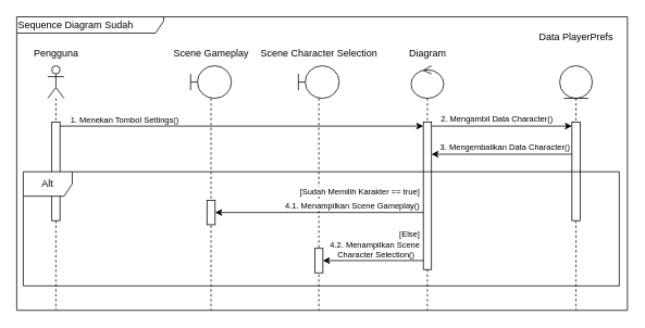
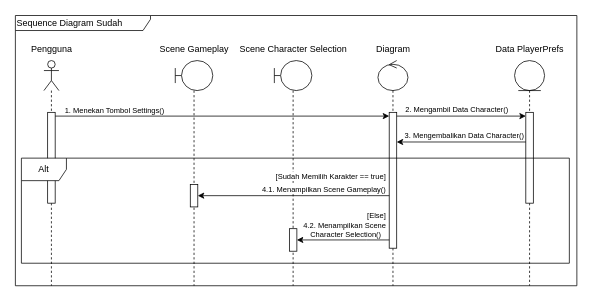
  <mxCell id="0" />
  <mxCell id="1" parent="0" />
  <mxCell id="2" value="&lt;div&gt;&lt;/div&gt;" style="shape=umlLifeline;perimeter=lifelinePerimeter;whiteSpace=wrap;html=1;container=1;dropTarget=0;collapsible=0;recursiveResize=0;outlineConnect=0;portConstraint=eastwest;newEdgeStyle={&quot;curved&quot;:0,&quot;rounded&quot;:0};participant=umlActor;size=40;" parent="1" vertex="1"><mxGeometry x="58" y="80" width="20" height="300" as="geometry" /></mxCell>
  <mxCell id="3" value="" style="html=1;points=[[0,0,0,0,5],[0,1,0,0,-5],[1,0,0,0,5],[1,1,0,0,-5]];perimeter=orthogonalPerimeter;outlineConnect=0;targetShapes=umlLifeline;portConstraint=eastwest;newEdgeStyle={&quot;curved&quot;:0,&quot;rounded&quot;:0};" parent="2" vertex="1"><mxGeometry x="5" y="69" width="10" height="121" as="geometry" /></mxCell>
  <mxCell id="4" value="&lt;div&gt;Pengguna&lt;/div&gt;" style="text;html=1;align=center;verticalAlign=middle;resizable=0;points=[];autosize=1;strokeColor=none;fillColor=none;" parent="1" vertex="1"><mxGeometry x="28" y="50" width="80" height="30" as="geometry" /></mxCell>
  <mxCell id="5" value="" style="shape=umlLifeline;perimeter=lifelinePerimeter;whiteSpace=wrap;html=1;container=1;dropTarget=0;collapsible=0;recursiveResize=0;outlineConnect=0;portConstraint=eastwest;newEdgeStyle={&quot;curved&quot;:0,&quot;rounded&quot;:0};participant=umlBoundary;" parent="1" vertex="1"><mxGeometry x="365" y="80" width="50" height="300" as="geometry" /></mxCell>
  <mxCell id="6" value="" style="html=1;points=[[0,0,0,0,5],[0,1,0,0,-5],[1,0,0,0,5],[1,1,0,0,-5]];perimeter=orthogonalPerimeter;outlineConnect=0;targetShapes=umlLifeline;portConstraint=eastwest;newEdgeStyle={&quot;curved&quot;:0,&quot;rounded&quot;:0};" parent="5" vertex="1"><mxGeometry x="20" y="224" width="10" height="30" as="geometry" /></mxCell>
  <mxCell id="7" value="&lt;div&gt;Scene Character Selection&lt;/div&gt;" style="text;html=1;align=center;verticalAlign=middle;resizable=0;points=[];autosize=1;strokeColor=none;fillColor=none;" parent="1" vertex="1"><mxGeometry x="305" y="50" width="170" height="30" as="geometry" /></mxCell>
  <mxCell id="8" style="edgeStyle=orthogonalEdgeStyle;rounded=0;orthogonalLoop=1;jettySize=auto;html=1;curved=0;entryX=0;entryY=0;entryDx=0;entryDy=5;entryPerimeter=0;exitX=1;exitY=0;exitDx=0;exitDy=5;exitPerimeter=0;" parent="1" source="3" target="18" edge="1"><mxGeometry relative="1" as="geometry"><mxPoint x="258" y="154" as="targetPoint" /></mxGeometry></mxCell>
  <mxCell id="9" value="1. Menekan Tombol Settings()" style="edgeLabel;html=1;align=center;verticalAlign=middle;resizable=0;points=[];fontSize=10;" parent="8" vertex="1" connectable="0"><mxGeometry x="-0.33" y="1" relative="1" as="geometry"><mxPoint x="-71" y="-8" as="offset" /></mxGeometry></mxCell>
  <mxCell id="10" value="Sequence Diagram Sudah" style="shape=umlFrame;whiteSpace=wrap;html=1;pointerEvents=0;width=180;height=20;align=left;" parent="1" vertex="1"><mxGeometry x="20" y="20" width="748" height="360" as="geometry" /></mxCell>
  <mxCell id="11" value="" style="shape=umlLifeline;perimeter=lifelinePerimeter;whiteSpace=wrap;html=1;container=1;dropTarget=0;collapsible=0;recursiveResize=0;outlineConnect=0;portConstraint=eastwest;newEdgeStyle={&quot;curved&quot;:0,&quot;rounded&quot;:0};participant=umlBoundary;" parent="1" vertex="1"><mxGeometry x="233" y="80" width="50" height="300" as="geometry" /></mxCell>
  <mxCell id="12" value="" style="html=1;points=[[0,0,0,0,5],[0,1,0,0,-5],[1,0,0,0,5],[1,1,0,0,-5]];perimeter=orthogonalPerimeter;outlineConnect=0;targetShapes=umlLifeline;portConstraint=eastwest;newEdgeStyle={&quot;curved&quot;:0,&quot;rounded&quot;:0};" parent="11" vertex="1"><mxGeometry x="20" y="165" width="10" height="30" as="geometry" /></mxCell>
  <mxCell id="13" value="&lt;div&gt;Scene Gameplay&lt;/div&gt;" style="text;html=1;align=center;verticalAlign=middle;resizable=0;points=[];autosize=1;strokeColor=none;fillColor=none;" parent="1" vertex="1"><mxGeometry x="198" y="50" width="120" height="30" as="geometry" /></mxCell>
- <mxCell id="14" value="&lt;div&gt;Data PlayerPrefs&lt;/div&gt;" style="text;html=1;align=center;verticalAlign=middle;resizable=0;points=[];autosize=1;strokeColor=none;fillColor=none;" parent="1" vertex="1"><mxGeometry x="650" y="30" width="110" height="30" as="geometry" /></mxCell>
+ <mxCell id="14" value="&lt;div&gt;Data PlayerPrefs&lt;/div&gt;" style="text;html=1;align=center;verticalAlign=middle;resizable=0;points=[];autosize=1;strokeColor=none;fillColor=none;" parent="1" vertex="1"><mxGeometry x="650" y="50" width="110" height="30" as="geometry" /></mxCell>
  <mxCell id="15" value="" style="shape=umlLifeline;perimeter=lifelinePerimeter;whiteSpace=wrap;html=1;container=1;dropTarget=0;collapsible=0;recursiveResize=0;outlineConnect=0;portConstraint=eastwest;newEdgeStyle={&quot;curved&quot;:0,&quot;rounded&quot;:0};participant=umlEntity;" parent="1" vertex="1"><mxGeometry x="685" y="80" width="40" height="300" as="geometry" /></mxCell>
  <mxCell id="16" value="" style="html=1;points=[[0,0,0,0,5],[0,1,0,0,-5],[1,0,0,0,5],[1,1,0,0,-5]];perimeter=orthogonalPerimeter;outlineConnect=0;targetShapes=umlLifeline;portConstraint=eastwest;newEdgeStyle={&quot;curved&quot;:0,&quot;rounded&quot;:0};" parent="15" vertex="1"><mxGeometry x="15" y="69" width="10" height="121" as="geometry" /></mxCell>
  <mxCell id="17" value="" style="shape=umlLifeline;perimeter=lifelinePerimeter;whiteSpace=wrap;html=1;container=1;dropTarget=0;collapsible=0;recursiveResize=0;outlineConnect=0;portConstraint=eastwest;newEdgeStyle={&quot;curved&quot;:0,&quot;rounded&quot;:0};participant=umlControl;" parent="1" vertex="1"><mxGeometry x="503" y="80" width="40" height="300" as="geometry" /></mxCell>
  <mxCell id="18" value="" style="html=1;points=[[0,0,0,0,5],[0,1,0,0,-5],[1,0,0,0,5],[1,1,0,0,-5]];perimeter=orthogonalPerimeter;outlineConnect=0;targetShapes=umlLifeline;portConstraint=eastwest;newEdgeStyle={&quot;curved&quot;:0,&quot;rounded&quot;:0};" parent="17" vertex="1"><mxGeometry x="15" y="69" width="10" height="181" as="geometry" /></mxCell>
  <mxCell id="19" value="&lt;div&gt;Diagram&lt;/div&gt;" style="text;html=1;align=center;verticalAlign=middle;resizable=0;points=[];autosize=1;strokeColor=none;fillColor=none;" parent="1" vertex="1"><mxGeometry x="493" y="50" width="60" height="30" as="geometry" /></mxCell>
  <mxCell id="20" style="edgeStyle=orthogonalEdgeStyle;rounded=0;orthogonalLoop=1;jettySize=auto;html=1;curved=0;exitX=1;exitY=0;exitDx=0;exitDy=5;exitPerimeter=0;entryX=0;entryY=0;entryDx=0;entryDy=5;entryPerimeter=0;" parent="1" source="18" target="16" edge="1"><mxGeometry relative="1" as="geometry" /></mxCell>
  <mxCell id="21" value="2. Mengambil Data Character()" style="edgeLabel;html=1;align=center;verticalAlign=middle;resizable=0;points=[];fontSize=10;" parent="20" vertex="1" connectable="0"><mxGeometry x="-0.106" y="1" relative="1" as="geometry"><mxPoint x="2" y="-9" as="offset" /></mxGeometry></mxCell>
  <mxCell id="22" style="edgeStyle=orthogonalEdgeStyle;rounded=0;orthogonalLoop=1;jettySize=auto;html=1;curved=0;" parent="1" edge="1"><mxGeometry relative="1" as="geometry"><mxPoint x="700" y="188.5" as="sourcePoint" /><mxPoint x="528" y="188.5" as="targetPoint" /></mxGeometry></mxCell>
  <mxCell id="23" value="&lt;span style=&quot;font-size: 10px;&quot;&gt;3. Mengembalikan Data Character()&lt;/span&gt;" style="edgeLabel;html=1;align=center;verticalAlign=middle;resizable=0;points=[];" parent="22" vertex="1" connectable="0"><mxGeometry x="0.408" y="1" relative="1" as="geometry"><mxPoint x="38" y="-10" as="offset" /></mxGeometry></mxCell>
  <mxCell id="24" value="Alt" style="shape=umlFrame;whiteSpace=wrap;html=1;pointerEvents=0;" parent="1" vertex="1"><mxGeometry x="28" y="210" width="730" height="140" as="geometry" /></mxCell>
  <mxCell id="25" value="&lt;span style=&quot;font-size: 10px;&quot;&gt;[Sudah Memilih Karakter == true]&lt;/span&gt;" style="edgeLabel;html=1;align=center;verticalAlign=middle;resizable=0;points=[];fontSize=10;" parent="1" vertex="1" connectable="0"><mxGeometry x="439.998" y="233" as="geometry" /></mxCell>
  <mxCell id="26" style="edgeStyle=orthogonalEdgeStyle;rounded=0;orthogonalLoop=1;jettySize=auto;html=1;curved=0;" parent="1" target="12" edge="1"><mxGeometry relative="1" as="geometry"><mxPoint x="518" y="260" as="sourcePoint" /><Array as="points"><mxPoint x="488" y="260" /><mxPoint x="488" y="260" /></Array></mxGeometry></mxCell>
  <mxCell id="27" style="edgeStyle=orthogonalEdgeStyle;rounded=0;orthogonalLoop=1;jettySize=auto;html=1;curved=0;" parent="1" target="6" edge="1"><mxGeometry relative="1" as="geometry"><mxPoint x="518" y="319" as="sourcePoint" /><Array as="points"><mxPoint x="488" y="319" /><mxPoint x="488" y="319" /></Array></mxGeometry></mxCell>
  <mxCell id="28" value="&lt;span style=&quot;font-size: 10px;&quot;&gt;[&lt;/span&gt;&lt;span style=&quot;font-size: 10px;&quot;&gt;Else&lt;/span&gt;&lt;span style=&quot;font-size: 10px;&quot;&gt;]&lt;/span&gt;" style="edgeLabel;html=1;align=center;verticalAlign=middle;resizable=0;points=[];" parent="1" vertex="1" connectable="0"><mxGeometry x="521.998" y="290" as="geometry"><mxPoint x="-21" y="-5" as="offset" /></mxGeometry></mxCell>
  <mxCell id="29" value="&lt;span style=&quot;font-size: 10px;&quot;&gt;4.1. Menampilkan Scene Gameplay()&lt;/span&gt;" style="edgeLabel;html=1;align=center;verticalAlign=middle;resizable=0;points=[];fontSize=10;" parent="1" vertex="1" connectable="0"><mxGeometry x="430.998" y="250" as="geometry" /></mxCell>
  <mxCell id="30" value="&lt;font style=&quot;font-size: 10px;&quot;&gt;4.2. Menampilkan&amp;nbsp;Scene&amp;nbsp;&lt;/font&gt;&lt;div style=&quot;font-size: 10px;&quot;&gt;&lt;font style=&quot;font-size: 10px;&quot;&gt;Character Selection()&lt;/font&gt;&lt;/div&gt;" style="edgeLabel;html=1;align=center;verticalAlign=middle;resizable=0;points=[];fontSize=10;" parent="1" vertex="1" connectable="0"><mxGeometry x="459.998" y="304" as="geometry" /></mxCell>
